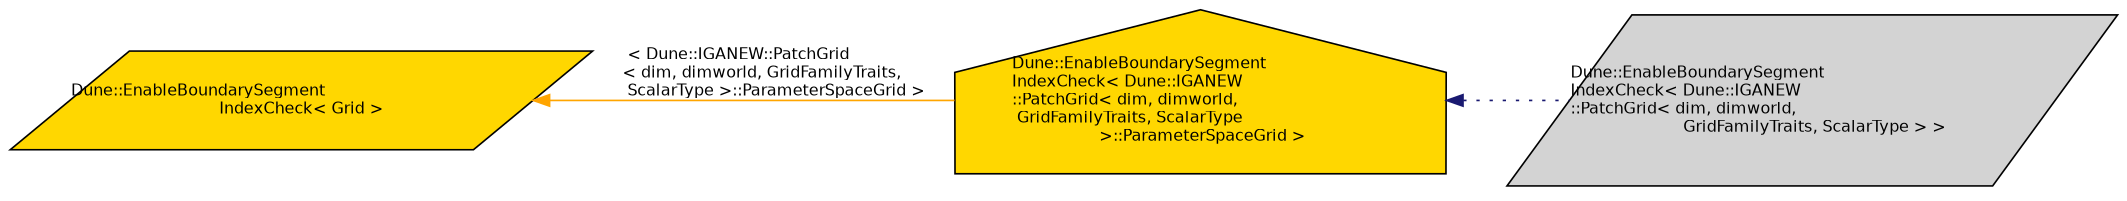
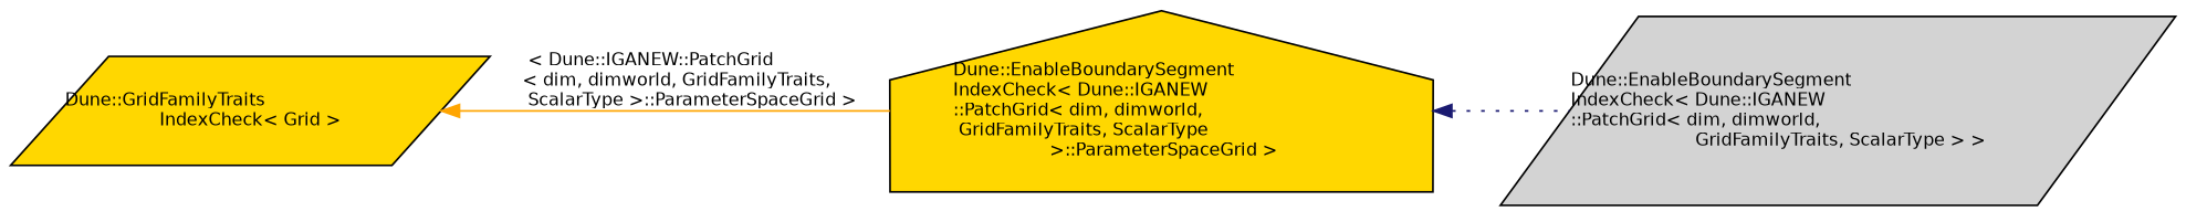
  digraph {
    rankdir=LR
    node [color=black fillcolor=gold fontname=Helvetica fontsize=10 shape=parallelogram style=filled]
    edge [dir=back fontname=Helvetica fontsize=10 labelfontname=Helvetica labelfontsize=10]
-   n1 [fontcolor=black height=0.2 label="Dune::EnableBoundarySegment\lIndexCheck\< Grid \>" width=0.4]
+   n1 [fontcolor=black height=0.2 label="Dune::GridFamilyTraits\lIndexCheck\< Grid \>" width=0.4]
    n2 [height=0.2 label="Dune::EnableBoundarySegment\lIndexCheck\< Dune::IGANEW\l::PatchGrid\< dim, dimworld,\l GridFamilyTraits, ScalarType\l \>::ParameterSpaceGrid \>" shape=house width=0.4]
    n3 [fillcolor=lightgrey height=0.2 label="Dune::EnableBoundarySegment\lIndexCheck\< Dune::IGANEW\l::PatchGrid\< dim, dimworld,\l GridFamilyTraits, ScalarType \> \>" width=0.4]
    n1 -> n2 [color=orange label=" \< Dune::IGANEW::PatchGrid\l\< dim, dimworld, GridFamilyTraits,\l ScalarType \>::ParameterSpaceGrid \>" style=solid]
    n2 -> n3 [color=midnightblue style=dotted]
  }
